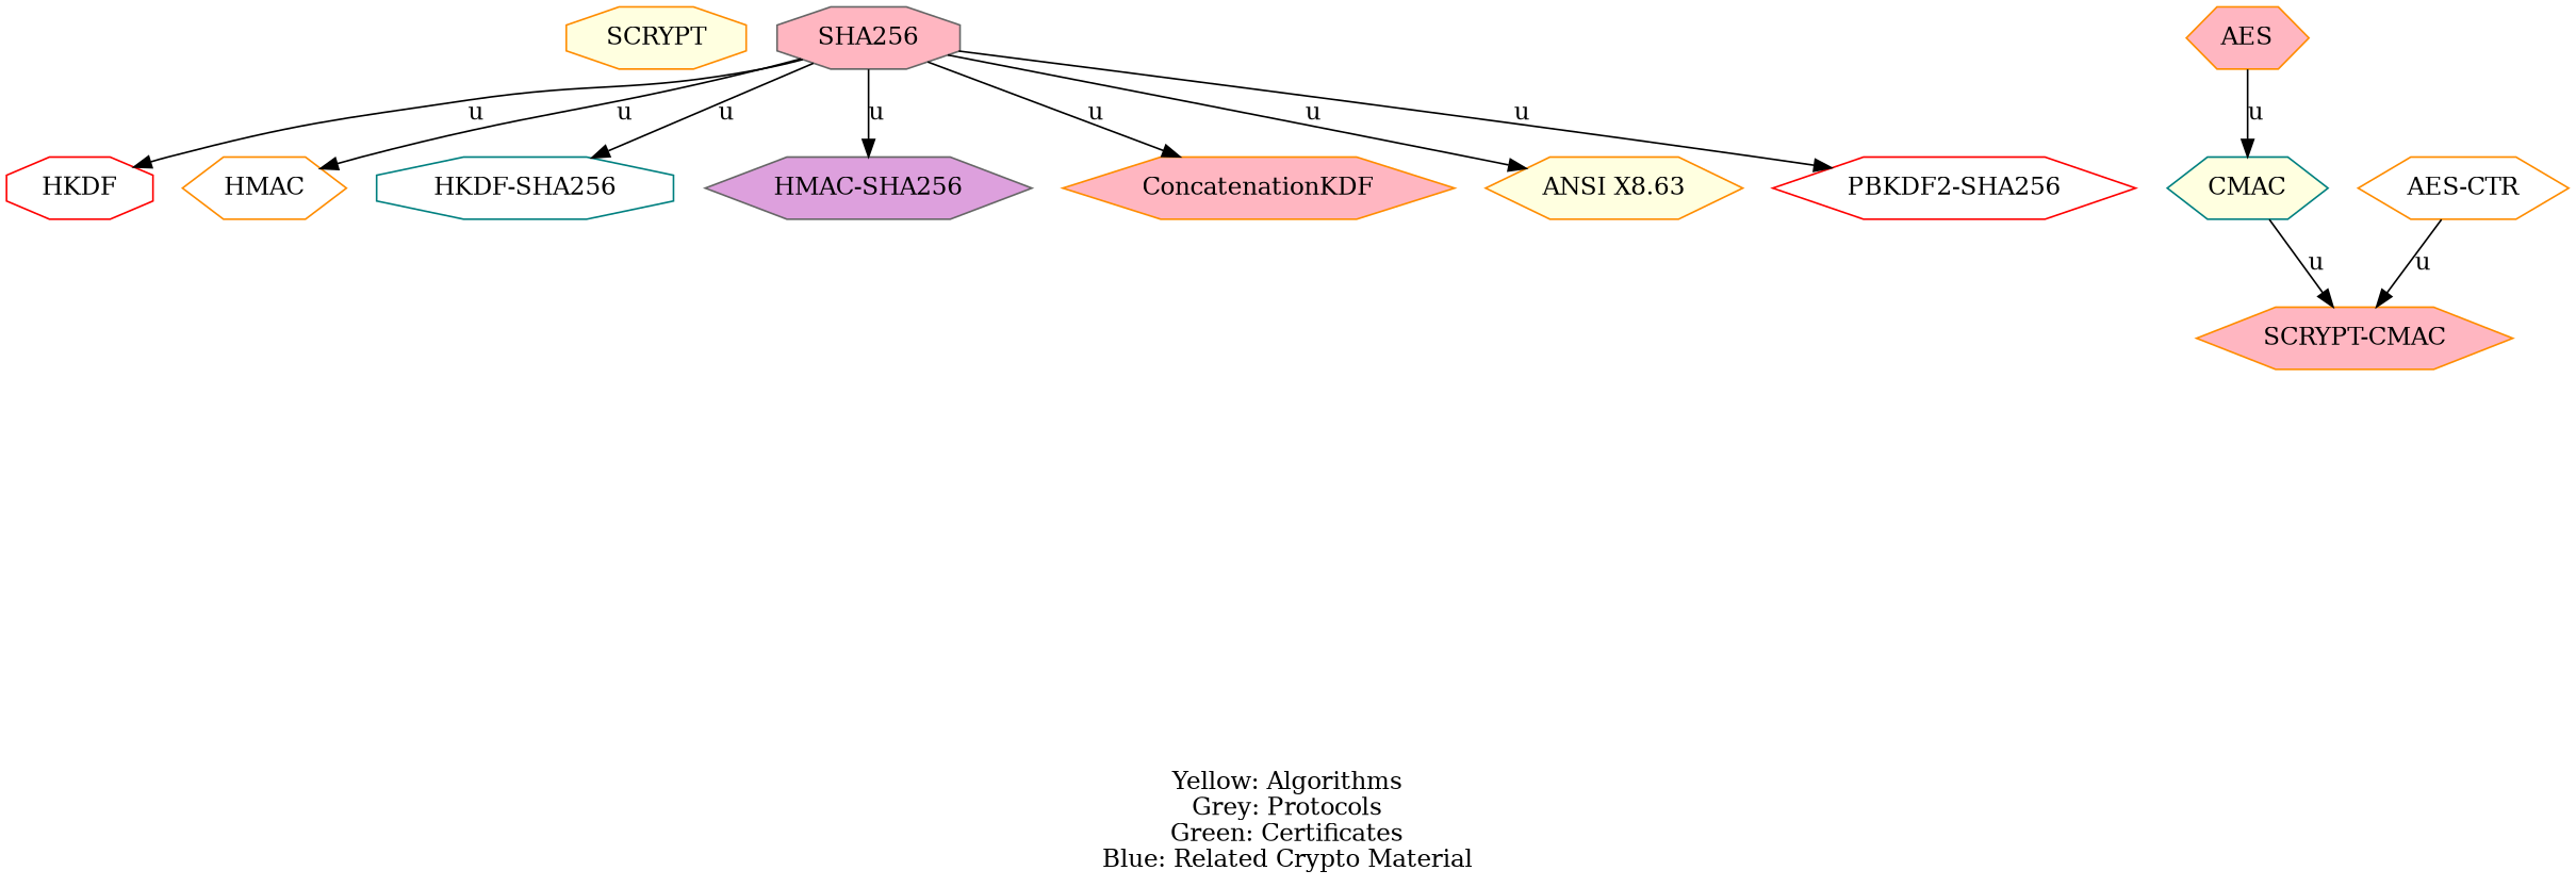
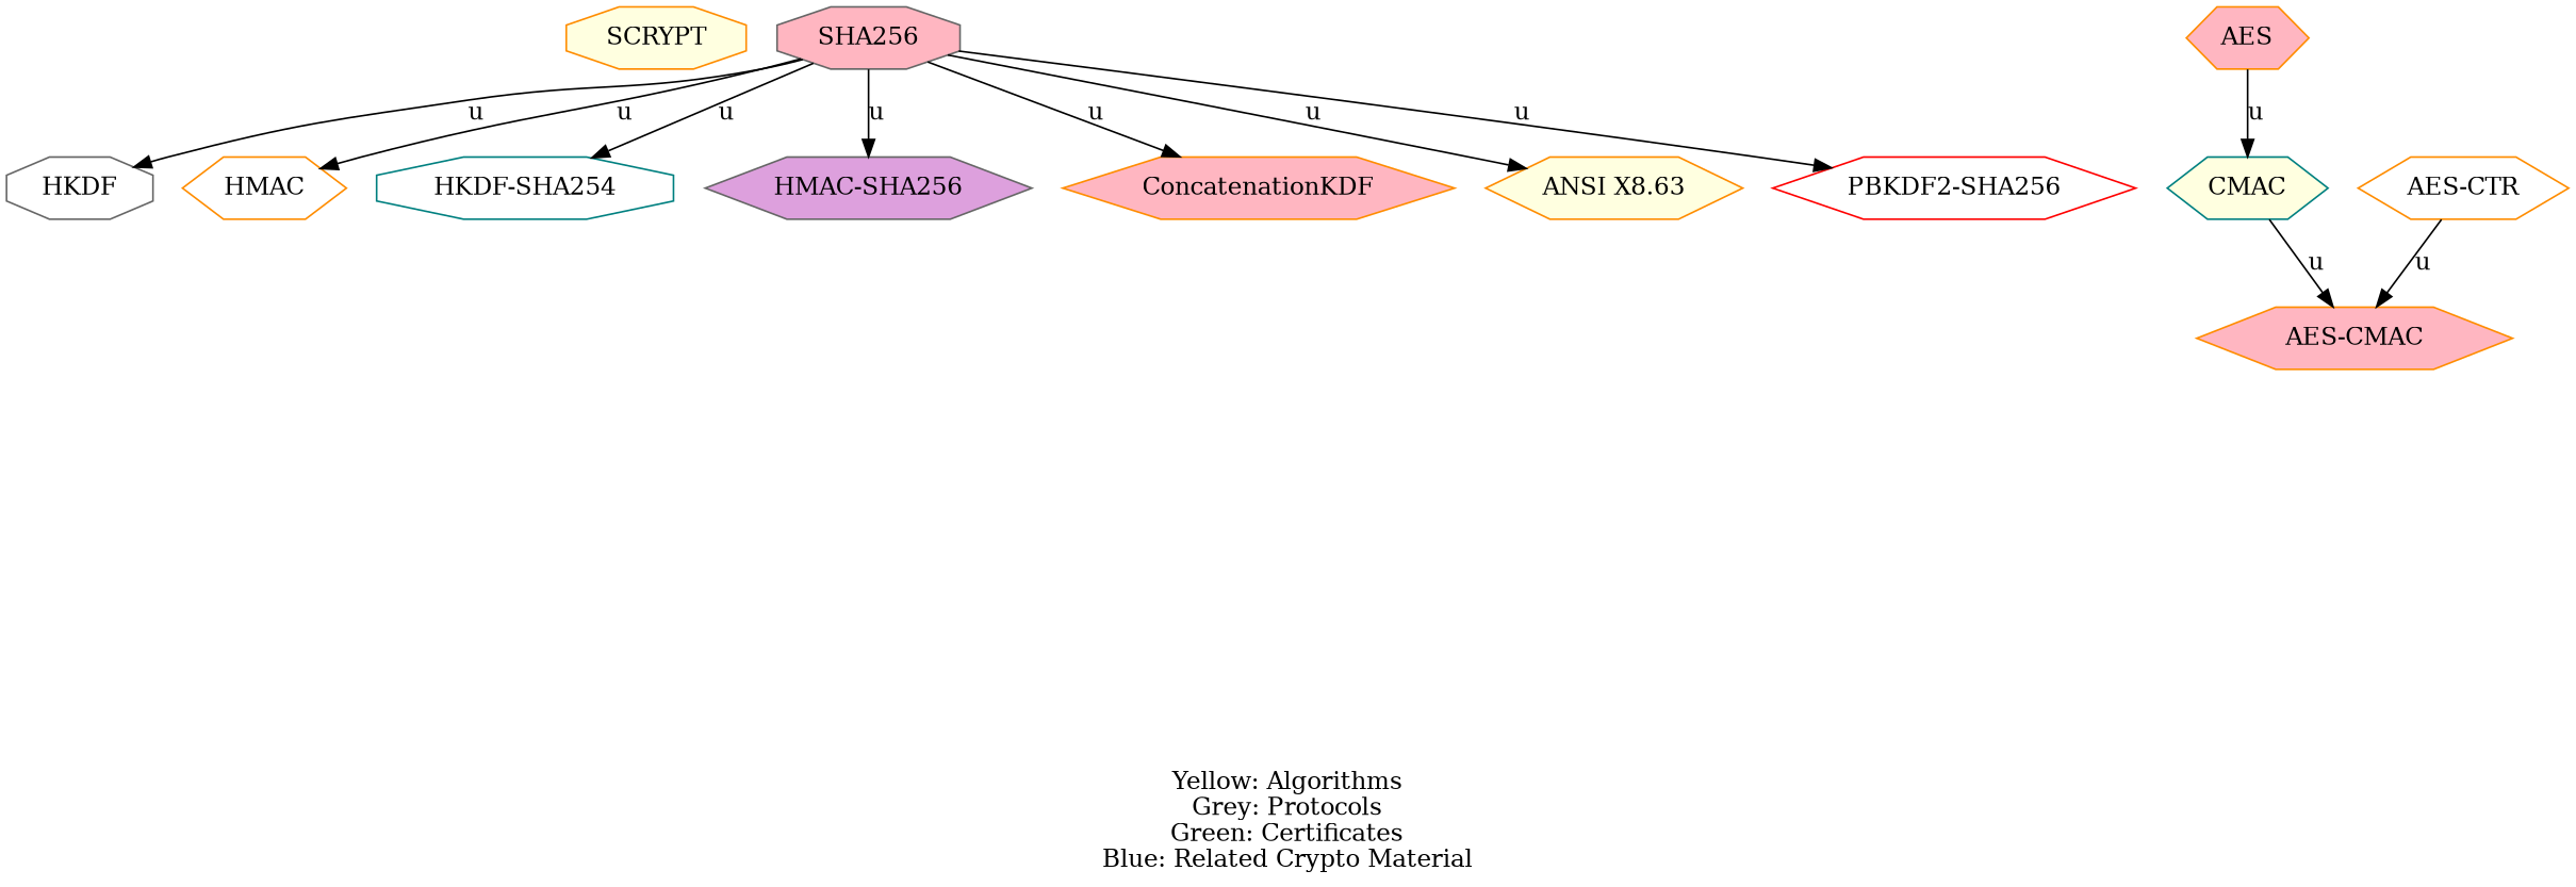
  digraph {
    color=yellow
    label="\n\n\n\n\nYellow: Algorithms\nGrey: Protocols\nGreen: Certificates\nBlue: Related Crypto Material"
    node [color=darkorange fillcolor=white shape=hexagon style=filled]
    n1 [fillcolor=lightyellow label=SCRYPT shape=octagon]
-   n2 [color=red label=HKDF shape=octagon]
+   n2 [color=gray40 label=HKDF shape=octagon]
    n3 [label=HMAC]
-   n4 [color=teal label="HKDF-SHA256" shape=octagon]
+   n4 [color=teal label="HKDF-SHA254" shape=octagon]
    n5 [color=gray40 fillcolor=plum label="HMAC-SHA256"]
    n6 [fillcolor=lightpink label=ConcatenationKDF]
    n7 [fillcolor=lightpink label=AES]
    n8 [color=teal fillcolor=lightyellow label=CMAC]
-   n9 [fillcolor=lightpink label="SCRYPT-CMAC"]
+   n9 [fillcolor=lightpink label="AES-CMAC"]
    n10 [color=gray40 fillcolor=lightpink label=SHA256 shape=octagon]
    n11 [fillcolor=lightyellow label="ANSI X8.63"]
    n12 [color=red label="PBKDF2-SHA256"]
    n13 [label="AES-CTR"]
    n7 -> n8 [label=u]
    n8 -> n9 [label=u]
    n10 -> n2 [label=u]
    n10 -> n3 [label=u]
    n10 -> n4 [label=u]
    n10 -> n5 [label=u]
    n10 -> n6 [label=u]
    n10 -> n11 [label=u]
    n10 -> n12 [label=u]
    n13 -> n9 [label=u]
  }
